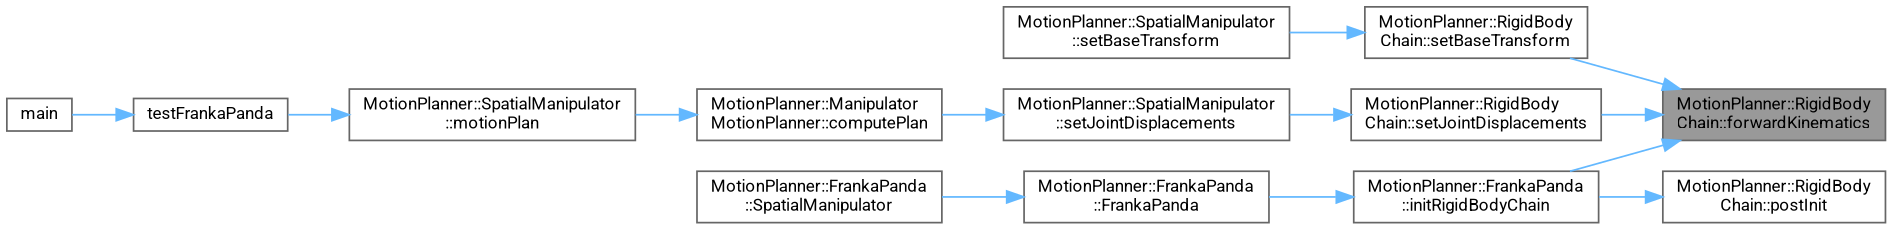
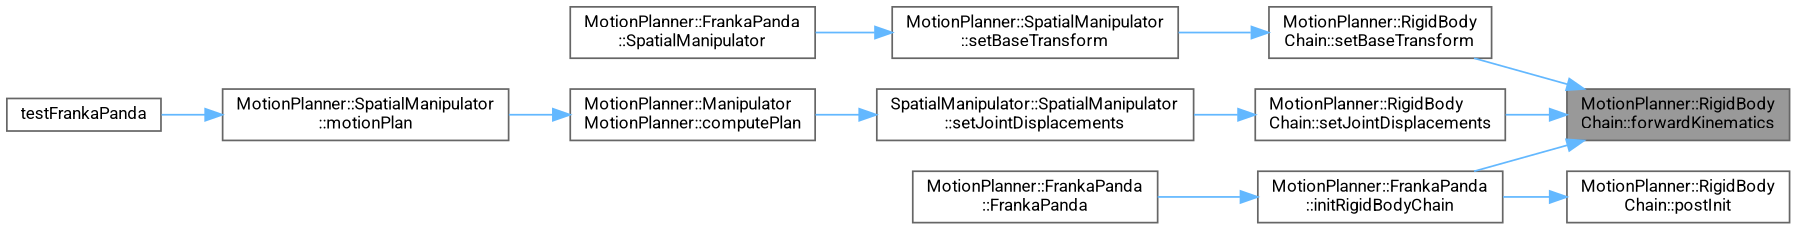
  digraph {
    fontname=Roboto
    rankdir=RL
    node [color=grey40 fillcolor=white fontname=Roboto fontsize=10 shape=box style=filled]
    edge [color=steelblue1 dir=back fontname=Roboto fontsize=10 labelfontname=Helvetica labelfontsize=10 style=solid]
    n1 [color=gray40 fillcolor=grey60 fontcolor=black height=0.2 label="MotionPlanner::RigidBody\lChain::forwardKinematics" width=0.4]
    n2 [height=0.2 label="MotionPlanner::RigidBody\lChain::setBaseTransform" width=0.4]
    n3 [height=0.2 label="MotionPlanner::RigidBody\lChain::setJointDisplacements" width=0.4]
    n4 [height=0.2 label="MotionPlanner::FrankaPanda\l::initRigidBodyChain" width=0.4]
    n5 [height=0.2 label="MotionPlanner::RigidBody\lChain::postInit" width=0.4]
    n6 [height=0.2 label="MotionPlanner::SpatialManipulator\l::setBaseTransform" width=0.4]
-   n7 [height=0.2 label="MotionPlanner::SpatialManipulator\l::setJointDisplacements" width=0.4]
+   n7 [height=0.2 label="SpatialManipulator::SpatialManipulator\l::setJointDisplacements" width=0.4]
    n8 [height=0.2 label="MotionPlanner::FrankaPanda\l::FrankaPanda" width=0.4]
    n9 [height=0.2 label="MotionPlanner::FrankaPanda\l::SpatialManipulator" width=0.4]
    n10 [height=0.2 label="MotionPlanner::Manipulator\lMotionPlanner::computePlan" width=0.4]
    n11 [height=0.2 label="MotionPlanner::SpatialManipulator\l::motionPlan" width=0.4]
    n12 [height=0.2 label=testFrankaPanda width=0.4]
-   n13 [height=0.2 label=main width=0.4]
    n1 -> n2
    n1 -> n3
    n1 -> n4
    n2 -> n6
    n3 -> n7
    n4 -> n8
    n5 -> n4
-   n8 -> n9
+   n6 -> n9
    n7 -> n10
    n10 -> n11
    n11 -> n12
-   n12 -> n13
  }
